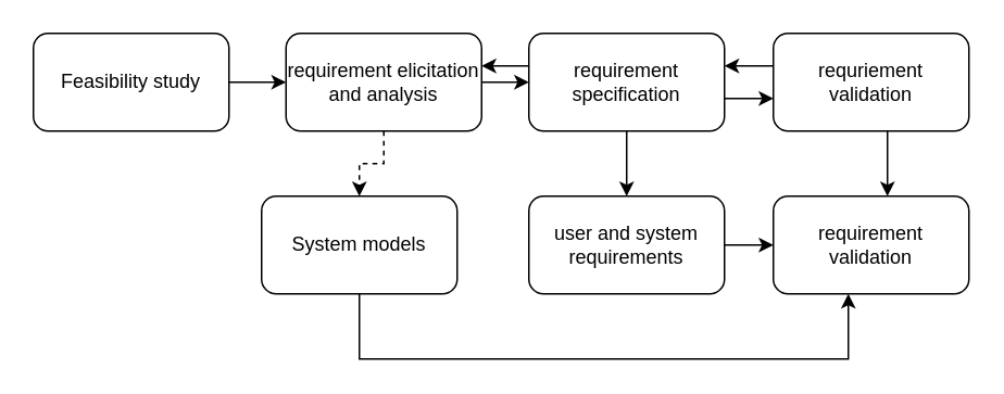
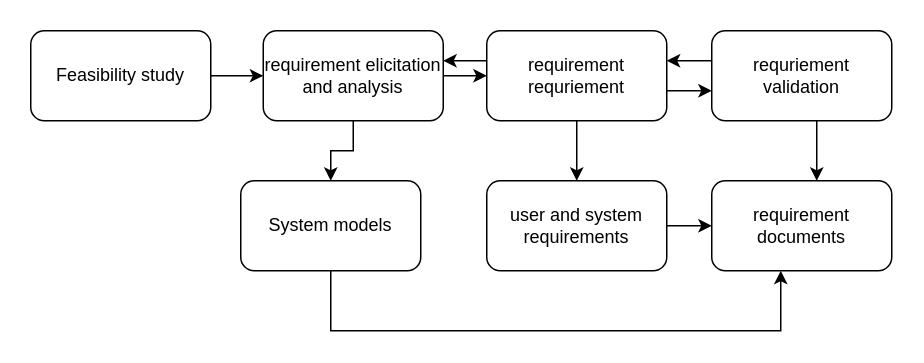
  <mxCell id="0" />
  <mxCell id="1" parent="0" />
  <mxCell id="2" value="" style="edgeStyle=orthogonalEdgeStyle;rounded=0;orthogonalLoop=1;jettySize=auto;html=1;" edge="1" parent="1" source="3" target="6"><mxGeometry relative="1" as="geometry" /></mxCell>
  <mxCell id="3" value="Feasibility study" style="rounded=1;whiteSpace=wrap;html=1;" vertex="1" parent="1"><mxGeometry x="20" y="20" width="120" height="60" as="geometry" /></mxCell>
  <mxCell id="4" value="" style="edgeStyle=orthogonalEdgeStyle;rounded=0;orthogonalLoop=1;jettySize=auto;html=1;" edge="1" parent="1" source="6" target="10"><mxGeometry relative="1" as="geometry"><Array as="points"><mxPoint x="290" y="60" /><mxPoint x="290" y="60" /></Array></mxGeometry></mxCell>
- <mxCell id="5" value="" style="edgeStyle=orthogonalEdgeStyle;rounded=0;orthogonalLoop=1;jettySize=auto;html=1;dashed=1;" edge="1" parent="1" source="6" target="18"><mxGeometry relative="1" as="geometry" /></mxCell>
+ <mxCell id="5" value="" style="edgeStyle=orthogonalEdgeStyle;rounded=0;orthogonalLoop=1;jettySize=auto;html=1;" edge="1" parent="1" source="6" target="18"><mxGeometry relative="1" as="geometry" /></mxCell>
  <mxCell id="6" value="requirement elicitation and analysis" style="rounded=1;whiteSpace=wrap;html=1;" vertex="1" parent="1"><mxGeometry x="175" y="20" width="120" height="60" as="geometry" /></mxCell>
  <mxCell id="7" value="" style="edgeStyle=orthogonalEdgeStyle;rounded=0;orthogonalLoop=1;jettySize=auto;html=1;" edge="1" parent="1" source="10" target="13"><mxGeometry relative="1" as="geometry"><Array as="points"><mxPoint x="454" y="60" /><mxPoint x="454" y="60" /></Array></mxGeometry></mxCell>
  <mxCell id="8" style="edgeStyle=orthogonalEdgeStyle;rounded=0;orthogonalLoop=1;jettySize=auto;html=1;entryX=0.5;entryY=0;entryDx=0;entryDy=0;" edge="1" parent="1" source="10" target="16"><mxGeometry relative="1" as="geometry" /></mxCell>
  <mxCell id="9" value="" style="edgeStyle=orthogonalEdgeStyle;rounded=0;orthogonalLoop=1;jettySize=auto;html=1;" edge="1" parent="1" source="10" target="6"><mxGeometry relative="1" as="geometry"><Array as="points"><mxPoint x="300" y="40" /><mxPoint x="300" y="40" /></Array></mxGeometry></mxCell>
- <mxCell id="10" value="requirement specification" style="rounded=1;whiteSpace=wrap;html=1;" vertex="1" parent="1"><mxGeometry x="324" y="20" width="120" height="60" as="geometry" /></mxCell>
+ <mxCell id="10" value="requirement requriement" style="rounded=1;whiteSpace=wrap;html=1;" vertex="1" parent="1"><mxGeometry x="324" y="20" width="120" height="60" as="geometry" /></mxCell>
  <mxCell id="11" value="" style="edgeStyle=orthogonalEdgeStyle;rounded=0;orthogonalLoop=1;jettySize=auto;html=1;" edge="1" parent="1" source="13" target="14"><mxGeometry relative="1" as="geometry"><Array as="points"><mxPoint x="544" y="110" /><mxPoint x="544" y="110" /></Array></mxGeometry></mxCell>
  <mxCell id="12" value="" style="edgeStyle=orthogonalEdgeStyle;rounded=0;orthogonalLoop=1;jettySize=auto;html=1;" edge="1" parent="1" source="13" target="10"><mxGeometry relative="1" as="geometry"><Array as="points"><mxPoint x="464" y="40" /><mxPoint x="464" y="40" /></Array></mxGeometry></mxCell>
  <mxCell id="13" value="requriement validation" style="rounded=1;whiteSpace=wrap;html=1;" vertex="1" parent="1"><mxGeometry x="474" y="20" width="120" height="60" as="geometry" /></mxCell>
- <mxCell id="14" value="requirement validation" style="rounded=1;whiteSpace=wrap;html=1;" vertex="1" parent="1"><mxGeometry x="474" y="120" width="120" height="60" as="geometry" /></mxCell>
+ <mxCell id="14" value="requirement documents" style="rounded=1;whiteSpace=wrap;html=1;" vertex="1" parent="1"><mxGeometry x="474" y="120" width="120" height="60" as="geometry" /></mxCell>
  <mxCell id="15" value="" style="edgeStyle=orthogonalEdgeStyle;rounded=0;orthogonalLoop=1;jettySize=auto;html=1;" edge="1" parent="1" source="16" target="14"><mxGeometry relative="1" as="geometry" /></mxCell>
  <mxCell id="16" value="user and system requirements" style="rounded=1;whiteSpace=wrap;html=1;" vertex="1" parent="1"><mxGeometry x="324" y="120" width="120" height="60" as="geometry" /></mxCell>
  <mxCell id="17" style="edgeStyle=orthogonalEdgeStyle;rounded=0;orthogonalLoop=1;jettySize=auto;html=1;" edge="1" parent="1" source="18" target="14"><mxGeometry relative="1" as="geometry"><Array as="points"><mxPoint x="220" y="220" /><mxPoint x="520" y="220" /></Array></mxGeometry></mxCell>
  <mxCell id="18" value="System models" style="rounded=1;whiteSpace=wrap;html=1;" vertex="1" parent="1"><mxGeometry x="160" y="120" width="120" height="60" as="geometry" /></mxCell>
